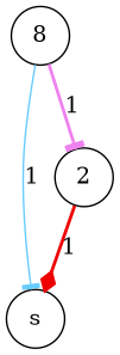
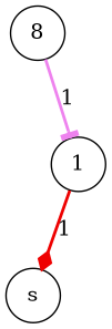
  digraph {
    rankdir=TB
    node [shape=circle]
    edge [arrowhead=tee style=bold]
    n1 [label=8]
    s
-   2
-   n1 -> s [color="#66ccff" label=1 style=solid]
+   2 [label=1]
    n1 -> 2 [color="#EE82EE" label=1]
    2 -> s [arrowhead=diamond color="#ee0000" label=1]
  }
